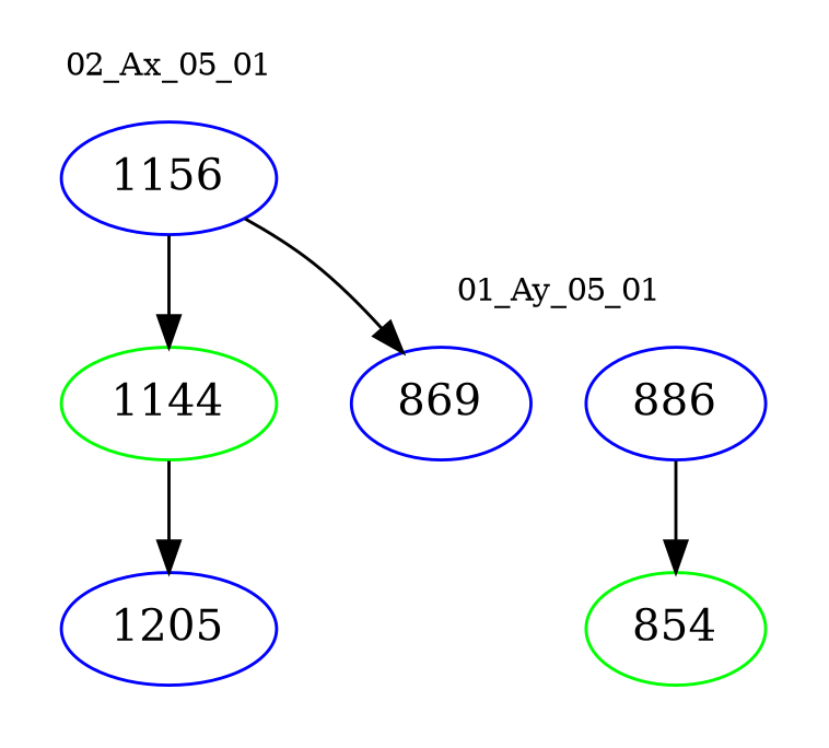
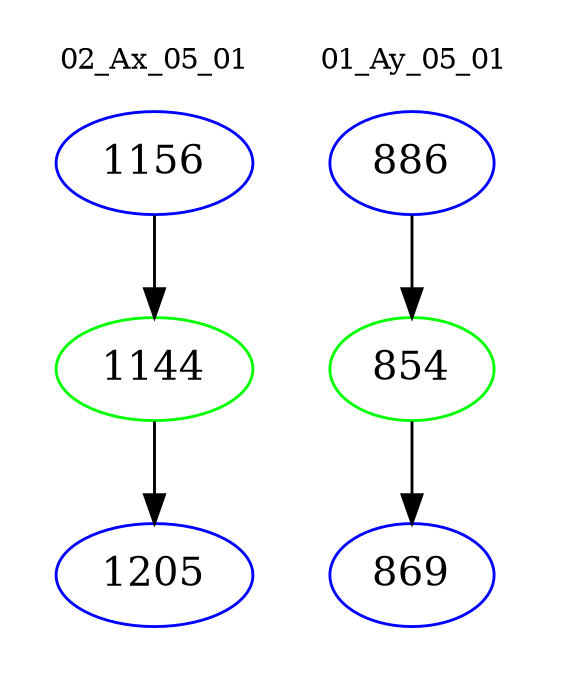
  digraph {
    node [color=blue]
    edge [color=black]
    n1 [label=1156]
    n2 [color=green label=1144]
    n3 [label=1205]
    n4 [label=886]
    n5 [color=green label=854]
    n6 [label=869]
    subgraph cluster_1 {
      color=white
      fontsize=10
      label="02_Ax_05_01"
      n1
      n2
      n3
    }
    subgraph cluster_2 {
      color=white
      fontsize=10
      label="01_Ay_05_01"
      n4
      n5
      n6
    }
    n1 -> n2
    n2 -> n3
    n4 -> n5
-   n1 -> n6
+   n5 -> n6
  }
